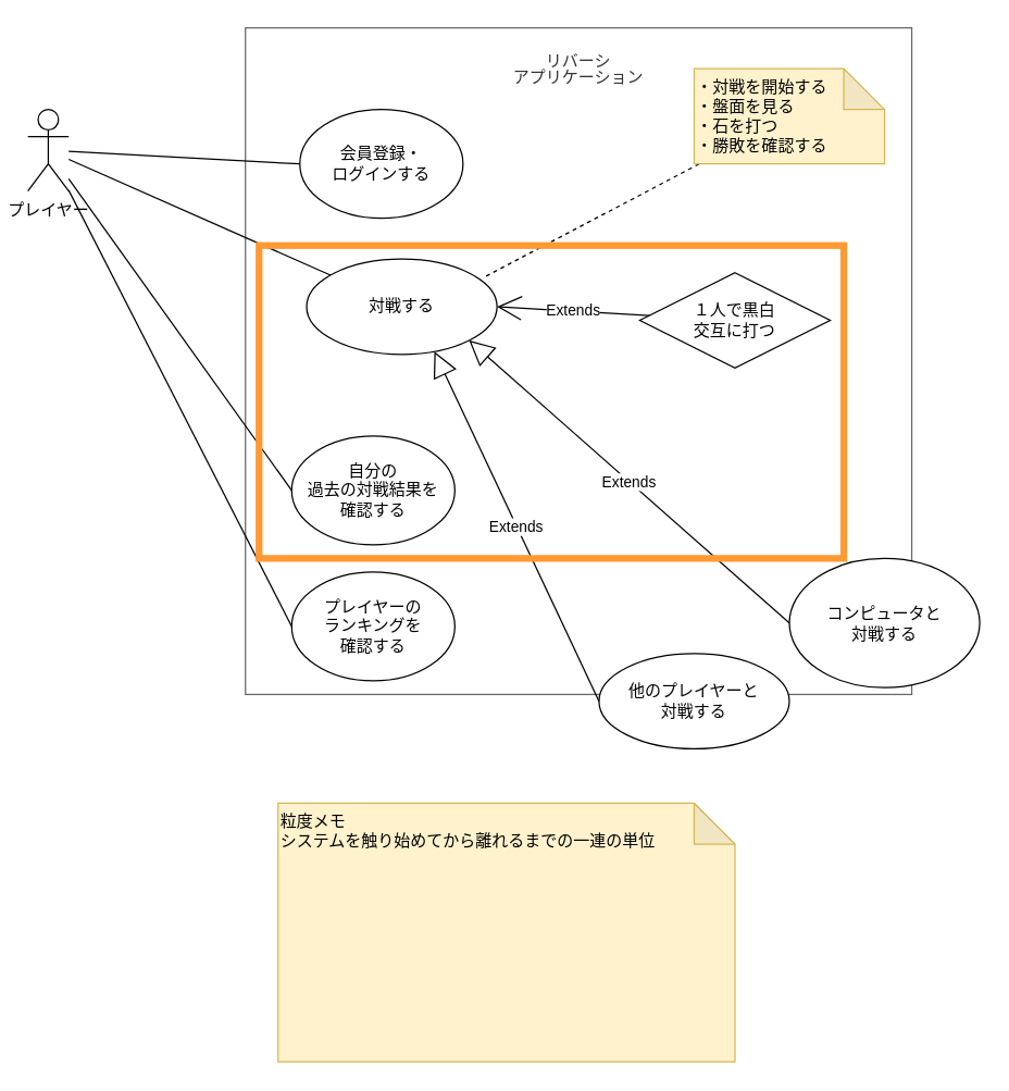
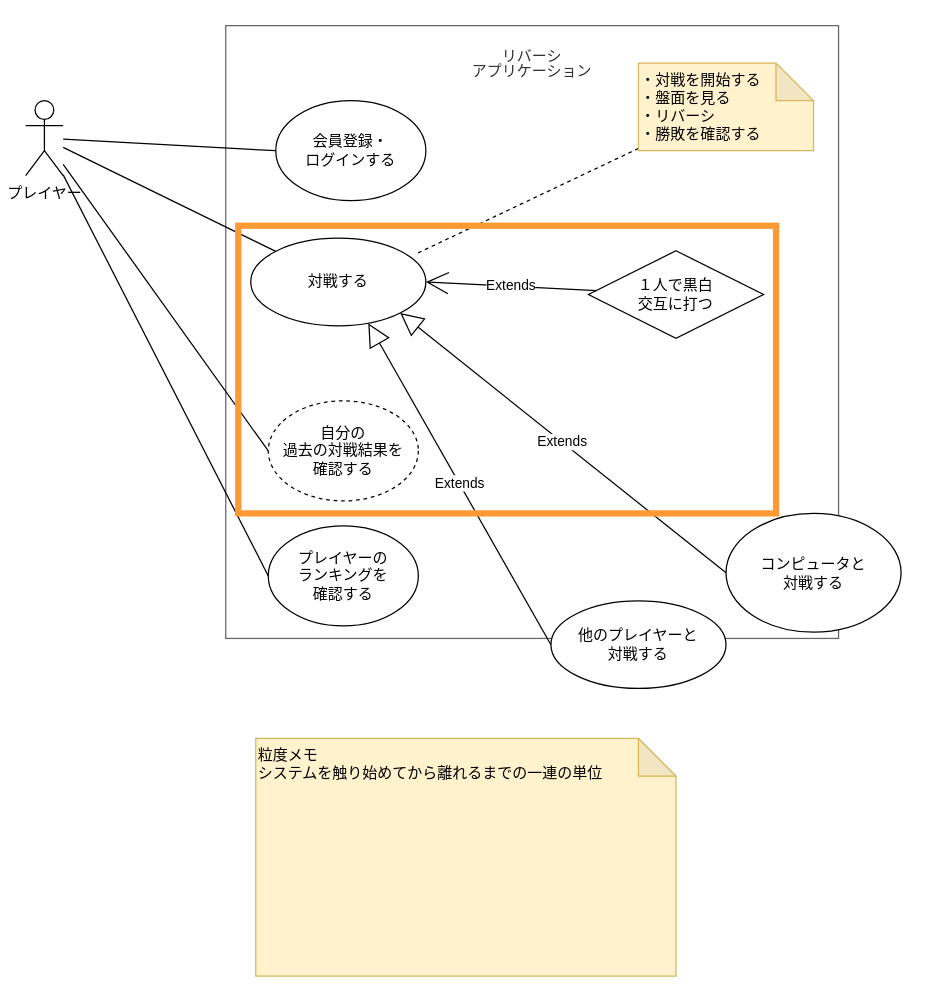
  <mxCell id="0" />
  <mxCell id="1" parent="0" />
  <mxCell id="2" value="&lt;p style=&quot;line-height: 100%;&quot;&gt;リバーシ&lt;br&gt;アプリケーション&lt;/p&gt;" style="whiteSpace=wrap;html=1;aspect=fixed;align=center;verticalAlign=top;fillColor=none;fontColor=#333333;strokeColor=#666666;" parent="1" vertex="1"><mxGeometry x="180" y="20" width="490" height="490" as="geometry" /></mxCell>
  <mxCell id="3" style="edgeStyle=none;html=1;endArrow=none;endFill=0;" parent="1" source="7" target="9" edge="1"><mxGeometry relative="1" as="geometry" /></mxCell>
  <mxCell id="4" style="edgeStyle=none;html=1;entryX=0;entryY=0.5;entryDx=0;entryDy=0;endArrow=none;endFill=0;" parent="1" source="7" target="13" edge="1"><mxGeometry relative="1" as="geometry" /></mxCell>
  <mxCell id="5" style="edgeStyle=none;html=1;entryX=0;entryY=0.5;entryDx=0;entryDy=0;endArrow=none;endFill=0;" parent="1" source="7" target="12" edge="1"><mxGeometry relative="1" as="geometry" /></mxCell>
  <mxCell id="6" style="edgeStyle=none;html=1;entryX=0;entryY=0.5;entryDx=0;entryDy=0;endArrow=none;endFill=0;" parent="1" source="7" target="20" edge="1"><mxGeometry relative="1" as="geometry" /></mxCell>
  <mxCell id="7" value="プレイヤー" style="shape=umlActor;verticalLabelPosition=bottom;verticalAlign=top;html=1;outlineConnect=0;fillColor=none;" parent="1" vertex="1"><mxGeometry x="20" y="80" width="30" height="60" as="geometry" /></mxCell>
  <mxCell id="8" value="粒度メモ&lt;br&gt;システムを触り始めてから離れるまでの一連の単位" style="shape=note;whiteSpace=wrap;html=1;backgroundOutline=1;darkOpacity=0.05;fillColor=#fff2cc;align=left;strokeColor=#d6b656;verticalAlign=top;" parent="1" vertex="1"><mxGeometry x="204" y="590" width="336" height="190" as="geometry" /></mxCell>
- <mxCell id="9" value="対戦する" style="ellipse;whiteSpace=wrap;html=1;fillColor=default;" parent="1" vertex="1"><mxGeometry x="225" y="190" width="140" height="70" as="geometry" /></mxCell>
+ <mxCell id="9" value="対戦する" style="ellipse;whiteSpace=wrap;html=1;fillColor=default;" parent="1" vertex="1"><mxGeometry x="200" y="190" width="140" height="70" as="geometry" /></mxCell>
  <mxCell id="10" style="edgeStyle=none;html=1;entryX=0.936;entryY=0.186;entryDx=0;entryDy=0;entryPerimeter=0;dashed=1;endArrow=none;endFill=0;" parent="1" source="11" target="9" edge="1"><mxGeometry relative="1" as="geometry" /></mxCell>
- <mxCell id="11" value="・対戦を開始する&lt;br&gt;・盤面を見る&lt;br&gt;・石を打つ&lt;br&gt;・勝敗を確認する" style="shape=note;whiteSpace=wrap;html=1;backgroundOutline=1;darkOpacity=0.05;fillColor=#fff2cc;align=left;strokeColor=#d6b656;verticalAlign=top;" parent="1" vertex="1"><mxGeometry x="510" y="50" width="140" height="70" as="geometry" /></mxCell>
- <mxCell id="12" value="自分の&lt;br&gt;過去の対戦結果を&lt;br&gt;確認する" style="ellipse;whiteSpace=wrap;html=1;fillColor=default;" parent="1" vertex="1"><mxGeometry x="214" y="320" width="120" height="80" as="geometry" /></mxCell>
+ <mxCell id="11" value="・対戦を開始する&lt;br&gt;・盤面を見る&lt;br&gt;・リバーシ&lt;br&gt;・勝敗を確認する" style="shape=note;whiteSpace=wrap;html=1;backgroundOutline=1;darkOpacity=0.05;fillColor=#fff2cc;align=left;strokeColor=#d6b656;verticalAlign=top;" parent="1" vertex="1"><mxGeometry x="510" y="50" width="140" height="70" as="geometry" /></mxCell>
+ <mxCell id="12" value="自分の&lt;br&gt;過去の対戦結果を&lt;br&gt;確認する" style="ellipse;whiteSpace=wrap;html=1;fillColor=default;dashed=1;" parent="1" vertex="1"><mxGeometry x="214" y="320" width="120" height="80" as="geometry" /></mxCell>
  <mxCell id="13" value="会員登録・&lt;br&gt;ログインする" style="ellipse;whiteSpace=wrap;html=1;fillColor=default;" parent="1" vertex="1"><mxGeometry x="220" y="80" width="120" height="80" as="geometry" /></mxCell>
  <mxCell id="14" value="１人で黒白&lt;br&gt;交互に打つ" style="rhombus;whiteSpace=wrap;html=1;fillColor=default;" parent="1" vertex="1"><mxGeometry x="470" y="200" width="140" height="70" as="geometry" /></mxCell>
  <mxCell id="15" value="コンピュータと&lt;br&gt;対戦する" style="ellipse;whiteSpace=wrap;html=1;fillColor=default;" parent="1" vertex="1"><mxGeometry x="580" y="410" width="140" height="95" as="geometry" /></mxCell>
  <mxCell id="16" value="他のプレイヤーと&lt;br&gt;対戦する" style="ellipse;whiteSpace=wrap;html=1;fillColor=default;" parent="1" vertex="1"><mxGeometry x="440" y="480" width="140" height="70" as="geometry" /></mxCell>
  <mxCell id="17" value="Extends" style="endArrow=open;endSize=16;endFill=0;html=1;entryX=1;entryY=0.5;entryDx=0;entryDy=0;" parent="1" source="14" target="9" edge="1"><mxGeometry width="160" relative="1" as="geometry"><mxPoint x="280" y="430" as="sourcePoint" /><mxPoint x="440" y="430" as="targetPoint" /></mxGeometry></mxCell>
  <mxCell id="18" value="Extends" style="endArrow=block;endSize=16;endFill=0;html=1;entryX=1;entryY=1;entryDx=0;entryDy=0;exitX=0;exitY=0.5;exitDx=0;exitDy=0;" parent="1" source="15" target="9" edge="1"><mxGeometry width="160" relative="1" as="geometry"><mxPoint x="530" y="265" as="sourcePoint" /><mxPoint x="354" y="265" as="targetPoint" /></mxGeometry></mxCell>
  <mxCell id="19" value="Extends" style="endArrow=block;endSize=16;endFill=0;html=1;entryX=0.671;entryY=0.971;entryDx=0;entryDy=0;exitX=0;exitY=0.5;exitDx=0;exitDy=0;entryPerimeter=0;" parent="1" source="16" target="9" edge="1"><mxGeometry width="160" relative="1" as="geometry"><mxPoint x="570" y="345" as="sourcePoint" /><mxPoint x="364" y="275" as="targetPoint" /></mxGeometry></mxCell>
  <mxCell id="20" value="プレイヤーの&lt;br&gt;ランキングを&lt;br&gt;確認する" style="ellipse;whiteSpace=wrap;html=1;fillColor=default;" parent="1" vertex="1"><mxGeometry x="214" y="420" width="120" height="80" as="geometry" /></mxCell>
  <mxCell id="21" value="" style="rounded=0;whiteSpace=wrap;html=1;fillColor=none;strokeWidth=5;strokeColor=#FF9933;" parent="1" vertex="1"><mxGeometry x="190" y="180" width="430" height="230" as="geometry" /></mxCell>
